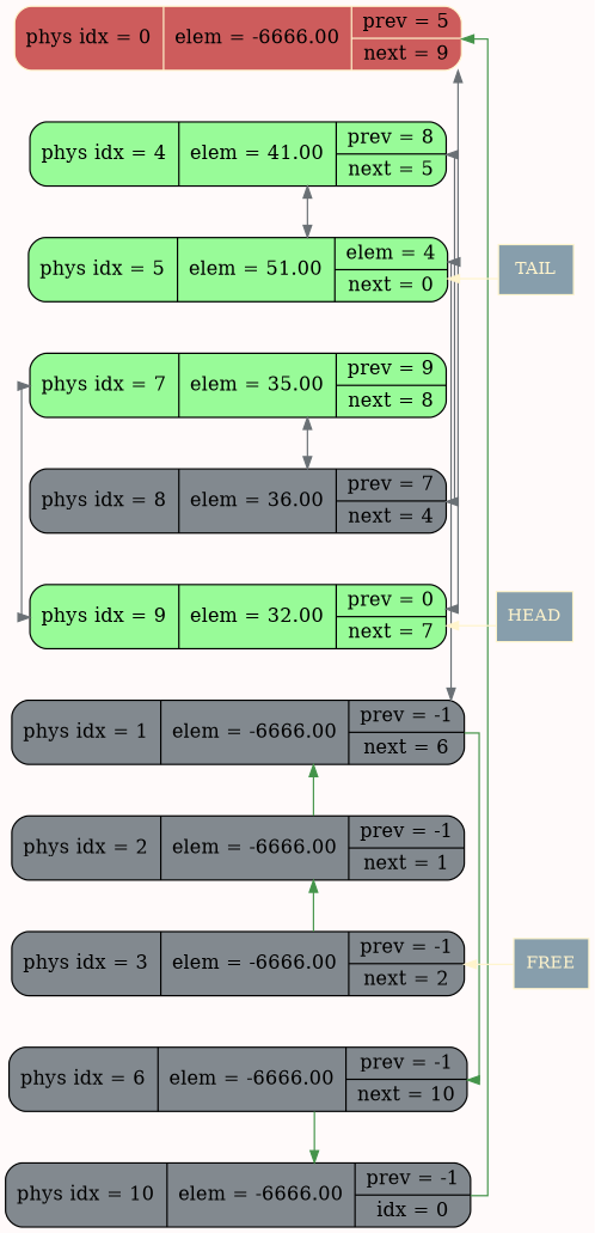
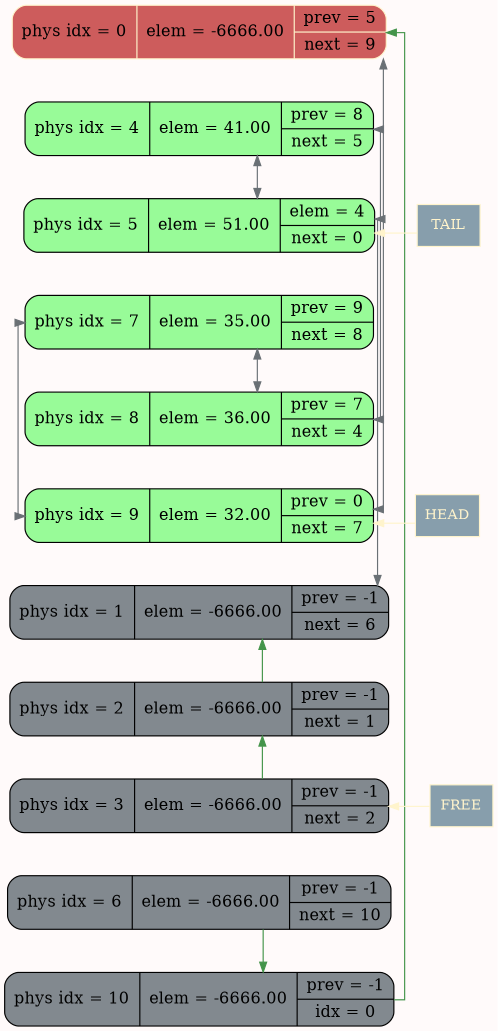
  digraph {
    bgcolor="#FFFAFA"
    nodesep=0.5
    rankdir=TB
    splines=ortho
    node [color="#000000" fillcolor="#98FB98" penwidth=1.0 shape=Mrecord style=filled]
    edge [weight=0 arrowsize=0.85 penwidth=1]
    n1 [color="#FFF4CC" fillcolor="#CD5C5C" label="phys idx = 0 | elem = -6666.00 | {prev = 5 | next = 9}"]
    n2 [label="phys idx = 4 | elem = 41.00 | {prev = 8 | next = 5}"]
    n3 [label="phys idx = 9 | elem = 32.00 | {prev = 0 | next = 7}"]
    n4 [label="phys idx = 5 | elem = 51.00 | {elem = 4 | next = 0}"]
    n5 [label="phys idx = 7 | elem = 35.00 | {prev = 9 | next = 8}"]
-   n6 [fillcolor="#82898F" label="phys idx = 8 | elem = 36.00 | {prev = 7 | next = 4}"]
+   n6 [label="phys idx = 8 | elem = 36.00 | {prev = 7 | next = 4}"]
    n7 [fillcolor="#82898F" label="phys idx = 1 | elem = -6666.00 | {prev = -1 | next = 6} "]
    n8 [fillcolor="#82898F" label="phys idx = 2 | elem = -6666.00 | {prev = -1 | next = 1} "]
    n9 [fillcolor="#82898F" label="phys idx = 6 | elem = -6666.00 | {prev = -1 | next = 10} "]
    n10 [fillcolor="#82898F" label="phys idx = 3 | elem = -6666.00 | {prev = -1 | next = 2} "]
    n11 [fillcolor="#82898F" label="phys idx = 10 | elem = -6666.00 | {prev = -1 | idx = 0} "]
    n12 [color="#FFF4CC" fillcolor="#879eac" fontcolor="#FFF4CC" fontsize=12 label=HEAD shape=box penwidth=""]
    n13 [color="#FFF4CC" fillcolor="#879eac" fontcolor="#FFF4CC" fontsize=12 label=TAIL shape=box penwidth=""]
    n14 [color="#FFF4CC" fillcolor="#879eac" fontcolor="#FFF4CC" fontsize=12 label=FREE shape=box penwidth=""]
    subgraph sub_1 {
      n1
      n2
      n3
      n4
      n5
      n6
      n7
      n8
      n9
      n10
      n11
    }
    subgraph sub_2 {
      subgraph sub_3 {
        rank=same
        n10
        n14
      }
      subgraph sub_4 {
        rank=same
        n4
        n13
      }
      subgraph sub_5 {
        rank=same
        n3
        n12
      }
    }
    n1 -> n2 [style=invis weight=10000 arrowsize="" penwidth=""]
    n1 -> n3 [color="#6A7075" dir=both]
    n2 -> n4 [style=invis weight=10000 arrowsize="" penwidth=""]
    n2 -> n4 [color="#6A7075" dir=both]
    n3 -> n5 [color="#6A7075" dir=both]
    n3 -> n7 [style=invis weight=10000 arrowsize="" penwidth=""]
    n4 -> n5 [style=invis weight=10000 arrowsize="" penwidth=""]
    n4 -> n7 [color="#6A7075" dir=both]
    n5 -> n6 [style=invis weight=10000 arrowsize="" penwidth=""]
    n5 -> n6 [color="#6A7075" dir=both]
    n6 -> n2 [color="#6A7075" dir=both]
    n6 -> n3 [style=invis weight=10000 arrowsize="" penwidth=""]
    n7 -> n8 [style=invis weight=10000 arrowsize="" penwidth=""]
-   n7 -> n9 [color="#44944A"]
    n8 -> n7 [color="#44944A"]
    n8 -> n10 [style=invis weight=10000 arrowsize="" penwidth=""]
    n9 -> n11 [style=invis weight=10000 arrowsize="" penwidth=""]
    n9 -> n11 [color="#44944A"]
    n10 -> n8 [color="#44944A"]
    n10 -> n9 [style=invis weight=10000 arrowsize="" penwidth=""]
    n11 -> n1 [color="#44944A"]
    n12 -> n3 [color="#FFF4CC" constraint=false style=solid]
    n13 -> n4 [color="#FFF4CC" constraint=false style=solid]
    n14 -> n10 [color="#FFF4CC" constraint=false style=solid]
  }
